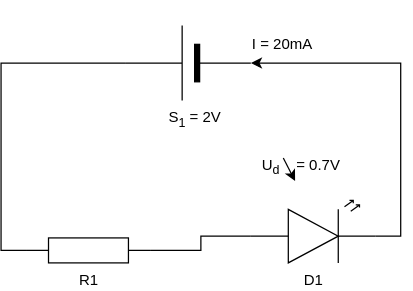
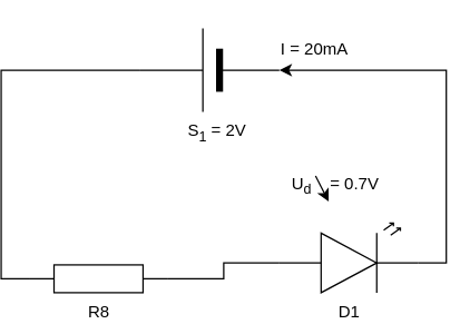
  <mxCell id="0" />
  <mxCell id="1" parent="0" />
- <mxCell id="2" value="R1" style="pointerEvents=1;verticalLabelPosition=bottom;shadow=0;dashed=0;align=center;html=1;verticalAlign=top;shape=mxgraph.electrical.resistors.resistor_1;" vertex="1" parent="1"><mxGeometry x="20" y="190" width="100" height="20" as="geometry" /></mxCell>
+ <mxCell id="2" value="R8" style="pointerEvents=1;verticalLabelPosition=bottom;shadow=0;dashed=0;align=center;html=1;verticalAlign=top;shape=mxgraph.electrical.resistors.resistor_1;" vertex="1" parent="1"><mxGeometry x="20" y="190" width="100" height="20" as="geometry" /></mxCell>
  <mxCell id="3" value="D1" style="verticalLabelPosition=bottom;shadow=0;dashed=0;align=center;html=1;verticalAlign=top;shape=mxgraph.electrical.opto_electronics.led_2;pointerEvents=1;" vertex="1" parent="1"><mxGeometry x="200" y="160" width="100" height="50" as="geometry" /></mxCell>
  <mxCell id="4" style="edgeStyle=orthogonalEdgeStyle;rounded=0;orthogonalLoop=1;jettySize=auto;html=1;exitX=1;exitY=0.5;exitDx=0;exitDy=0;exitPerimeter=0;entryX=0;entryY=0.57;entryDx=0;entryDy=0;entryPerimeter=0;startArrow=none;startFill=0;endArrow=none;endFill=0;" edge="1" parent="1" source="2" target="3"><mxGeometry relative="1" as="geometry" /></mxCell>
  <mxCell id="5" value="" style="verticalLabelPosition=bottom;shadow=0;dashed=0;align=center;fillColor=strokeColor;html=1;verticalAlign=top;strokeWidth=1;shape=mxgraph.electrical.miscellaneous.monocell_battery;rotation=-180;" vertex="1" parent="1"><mxGeometry x="100" y="20" width="100" height="60" as="geometry" /></mxCell>
  <mxCell id="6" style="edgeStyle=orthogonalEdgeStyle;rounded=0;orthogonalLoop=1;jettySize=auto;html=1;exitX=1;exitY=0.5;exitDx=0;exitDy=0;exitPerimeter=0;entryX=0;entryY=0.5;entryDx=0;entryDy=0;entryPerimeter=0;endArrow=none;endFill=0;" edge="1" parent="1" source="5" target="2"><mxGeometry relative="1" as="geometry" /></mxCell>
  <mxCell id="7" style="edgeStyle=orthogonalEdgeStyle;rounded=0;orthogonalLoop=1;jettySize=auto;html=1;exitX=0;exitY=0.5;exitDx=0;exitDy=0;exitPerimeter=0;entryX=1;entryY=0.57;entryDx=0;entryDy=0;entryPerimeter=0;endArrow=none;endFill=0;startArrow=classic;startFill=1;" edge="1" parent="1" source="5" target="3"><mxGeometry relative="1" as="geometry" /></mxCell>
  <mxCell id="8" value="I = 20mA" style="text;html=1;align=center;verticalAlign=middle;resizable=0;points=[];autosize=1;strokeColor=none;fillColor=none;" vertex="1" parent="1"><mxGeometry x="190" y="20" width="70" height="30" as="geometry" /></mxCell>
  <mxCell id="9" value="S&lt;sub&gt;1&lt;/sub&gt;&amp;nbsp;= 2V" style="text;html=1;align=center;verticalAlign=middle;resizable=0;points=[];autosize=1;strokeColor=none;fillColor=none;" vertex="1" parent="1"><mxGeometry x="120" y="80" width="70" height="30" as="geometry" /></mxCell>
  <mxCell id="10" value="U&lt;sub&gt;d&lt;/sub&gt;&amp;nbsp; &amp;nbsp; = 0.7V" style="text;html=1;align=center;verticalAlign=middle;resizable=0;points=[];autosize=1;strokeColor=none;fillColor=none;" vertex="1" parent="1"><mxGeometry x="195" y="118" width="90" height="30" as="geometry" /></mxCell>
  <mxCell id="11" value="" style="edgeStyle=none;orthogonalLoop=1;jettySize=auto;html=1;rounded=0;entryX=-0.007;entryY=1.016;entryDx=0;entryDy=0;entryPerimeter=0;" edge="1" parent="1"><mxGeometry width="100" relative="1" as="geometry"><mxPoint x="226" y="126" as="sourcePoint" /><mxPoint x="235.44" y="144.48" as="targetPoint" /><Array as="points" /></mxGeometry></mxCell>
